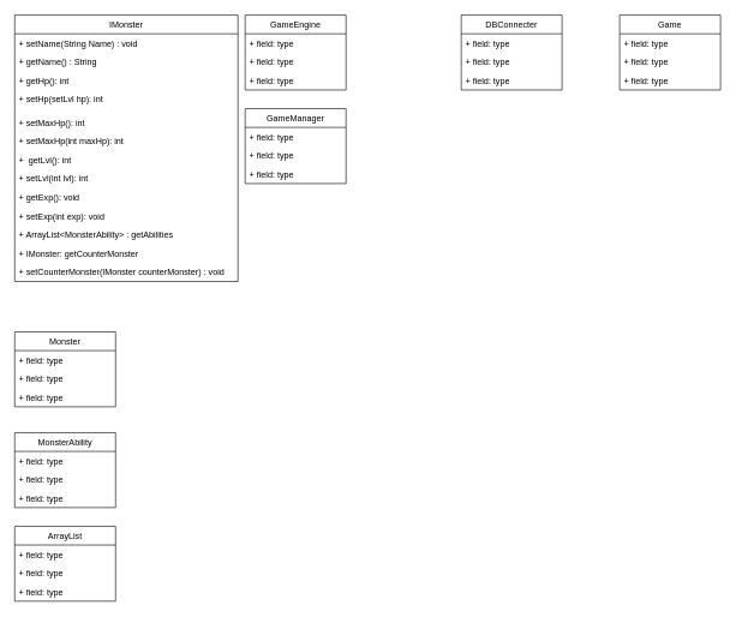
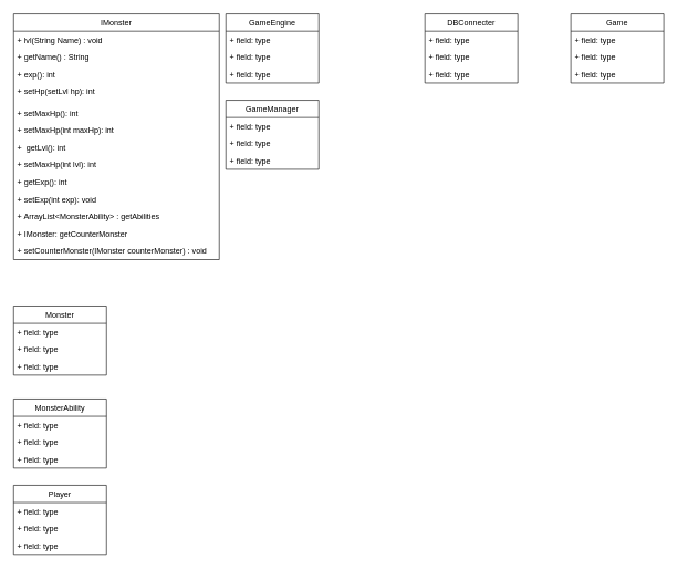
  <mxCell id="0" />
  <mxCell id="1" parent="0" />
  <mxCell id="2" value="Monster" style="swimlane;fontStyle=0;childLayout=stackLayout;horizontal=1;startSize=26;fillColor=none;horizontalStack=0;resizeParent=1;resizeParentMax=0;resizeLast=0;collapsible=1;marginBottom=0;" parent="1" vertex="1"><mxGeometry x="20" y="460" width="140" height="104" as="geometry" /></mxCell>
  <mxCell id="3" value="+ field: type" style="text;strokeColor=none;fillColor=none;align=left;verticalAlign=top;spacingLeft=4;spacingRight=4;overflow=hidden;rotatable=0;points=[[0,0.5],[1,0.5]];portConstraint=eastwest;" parent="2" vertex="1"><mxGeometry y="26" width="140" height="26" as="geometry" /></mxCell>
  <mxCell id="4" value="+ field: type" style="text;strokeColor=none;fillColor=none;align=left;verticalAlign=top;spacingLeft=4;spacingRight=4;overflow=hidden;rotatable=0;points=[[0,0.5],[1,0.5]];portConstraint=eastwest;" parent="2" vertex="1"><mxGeometry y="52" width="140" height="26" as="geometry" /></mxCell>
  <mxCell id="5" value="+ field: type" style="text;strokeColor=none;fillColor=none;align=left;verticalAlign=top;spacingLeft=4;spacingRight=4;overflow=hidden;rotatable=0;points=[[0,0.5],[1,0.5]];portConstraint=eastwest;" parent="2" vertex="1"><mxGeometry y="78" width="140" height="26" as="geometry" /></mxCell>
  <mxCell id="6" value="IMonster" style="swimlane;fontStyle=0;childLayout=stackLayout;horizontal=1;startSize=26;fillColor=none;horizontalStack=0;resizeParent=1;resizeParentMax=0;resizeLast=0;collapsible=1;marginBottom=0;" parent="1" vertex="1"><mxGeometry x="20" y="20" width="310" height="370" as="geometry" /></mxCell>
- <mxCell id="7" value="+ setName(String Name) : void" style="text;strokeColor=none;fillColor=none;align=left;verticalAlign=top;spacingLeft=4;spacingRight=4;overflow=hidden;rotatable=0;points=[[0,0.5],[1,0.5]];portConstraint=eastwest;" parent="6" vertex="1"><mxGeometry y="26" width="310" height="26" as="geometry" /></mxCell>
+ <mxCell id="7" value="+ lvl(String Name) : void" style="text;strokeColor=none;fillColor=none;align=left;verticalAlign=top;spacingLeft=4;spacingRight=4;overflow=hidden;rotatable=0;points=[[0,0.5],[1,0.5]];portConstraint=eastwest;" parent="6" vertex="1"><mxGeometry y="26" width="310" height="26" as="geometry" /></mxCell>
  <mxCell id="8" value="+ getName() : String" style="text;strokeColor=none;fillColor=none;align=left;verticalAlign=top;spacingLeft=4;spacingRight=4;overflow=hidden;rotatable=0;points=[[0,0.5],[1,0.5]];portConstraint=eastwest;" parent="6" vertex="1"><mxGeometry y="52" width="310" height="26" as="geometry" /></mxCell>
- <mxCell id="9" value="+ getHp(): int" style="text;strokeColor=none;fillColor=none;align=left;verticalAlign=top;spacingLeft=4;spacingRight=4;overflow=hidden;rotatable=0;points=[[0,0.5],[1,0.5]];portConstraint=eastwest;" parent="6" vertex="1"><mxGeometry y="78" width="310" height="26" as="geometry" /></mxCell>
+ <mxCell id="9" value="+ exp(): int" style="text;strokeColor=none;fillColor=none;align=left;verticalAlign=top;spacingLeft=4;spacingRight=4;overflow=hidden;rotatable=0;points=[[0,0.5],[1,0.5]];portConstraint=eastwest;" parent="6" vertex="1"><mxGeometry y="78" width="310" height="26" as="geometry" /></mxCell>
  <mxCell id="10" value="+ setHp(setLvl hp): int" style="text;strokeColor=none;fillColor=none;align=left;verticalAlign=top;spacingLeft=4;spacingRight=4;overflow=hidden;rotatable=0;points=[[0,0.5],[1,0.5]];portConstraint=eastwest;" parent="6" vertex="1"><mxGeometry y="104" width="310" height="32" as="geometry" /></mxCell>
  <mxCell id="11" value="+ setMaxHp(): int" style="text;strokeColor=none;fillColor=none;align=left;verticalAlign=top;spacingLeft=4;spacingRight=4;overflow=hidden;rotatable=0;points=[[0,0.5],[1,0.5]];portConstraint=eastwest;" parent="6" vertex="1"><mxGeometry y="136" width="310" height="26" as="geometry" /></mxCell>
  <mxCell id="12" value="+ setMaxHp(int maxHp): int " style="text;strokeColor=none;fillColor=none;align=left;verticalAlign=top;spacingLeft=4;spacingRight=4;overflow=hidden;rotatable=0;points=[[0,0.5],[1,0.5]];portConstraint=eastwest;" parent="6" vertex="1"><mxGeometry y="162" width="310" height="26" as="geometry" /></mxCell>
  <mxCell id="13" value="+  getLvl(): int" style="text;strokeColor=none;fillColor=none;align=left;verticalAlign=top;spacingLeft=4;spacingRight=4;overflow=hidden;rotatable=0;points=[[0,0.5],[1,0.5]];portConstraint=eastwest;" parent="6" vertex="1"><mxGeometry y="188" width="310" height="26" as="geometry" /></mxCell>
- <mxCell id="14" value="+ setLvl(int lvl): int" style="text;strokeColor=none;fillColor=none;align=left;verticalAlign=top;spacingLeft=4;spacingRight=4;overflow=hidden;rotatable=0;points=[[0,0.5],[1,0.5]];portConstraint=eastwest;" parent="6" vertex="1"><mxGeometry y="214" width="310" height="26" as="geometry" /></mxCell>
- <mxCell id="15" value="+ getExp(): void" style="text;strokeColor=none;fillColor=none;align=left;verticalAlign=top;spacingLeft=4;spacingRight=4;overflow=hidden;rotatable=0;points=[[0,0.5],[1,0.5]];portConstraint=eastwest;" parent="6" vertex="1"><mxGeometry y="240" width="310" height="26" as="geometry" /></mxCell>
+ <mxCell id="14" value="+ setMaxHp(int lvl): int" style="text;strokeColor=none;fillColor=none;align=left;verticalAlign=top;spacingLeft=4;spacingRight=4;overflow=hidden;rotatable=0;points=[[0,0.5],[1,0.5]];portConstraint=eastwest;" parent="6" vertex="1"><mxGeometry y="214" width="310" height="26" as="geometry" /></mxCell>
+ <mxCell id="15" value="+ getExp(): int" style="text;strokeColor=none;fillColor=none;align=left;verticalAlign=top;spacingLeft=4;spacingRight=4;overflow=hidden;rotatable=0;points=[[0,0.5],[1,0.5]];portConstraint=eastwest;" parent="6" vertex="1"><mxGeometry y="240" width="310" height="26" as="geometry" /></mxCell>
  <mxCell id="16" value="+ setExp(int exp): void" style="text;strokeColor=none;fillColor=none;align=left;verticalAlign=top;spacingLeft=4;spacingRight=4;overflow=hidden;rotatable=0;points=[[0,0.5],[1,0.5]];portConstraint=eastwest;" parent="6" vertex="1"><mxGeometry y="266" width="310" height="26" as="geometry" /></mxCell>
  <mxCell id="17" value="+ ArrayList&lt;MonsterAbility&gt; : getAbilities" style="text;strokeColor=none;fillColor=none;align=left;verticalAlign=top;spacingLeft=4;spacingRight=4;overflow=hidden;rotatable=0;points=[[0,0.5],[1,0.5]];portConstraint=eastwest;" parent="6" vertex="1"><mxGeometry y="292" width="310" height="26" as="geometry" /></mxCell>
  <mxCell id="18" value="+ IMonster: getCounterMonster" style="text;strokeColor=none;fillColor=none;align=left;verticalAlign=top;spacingLeft=4;spacingRight=4;overflow=hidden;rotatable=0;points=[[0,0.5],[1,0.5]];portConstraint=eastwest;" parent="6" vertex="1"><mxGeometry y="318" width="310" height="26" as="geometry" /></mxCell>
  <mxCell id="19" value="+ setCounterMonster(IMonster counterMonster) : void" style="text;strokeColor=none;fillColor=none;align=left;verticalAlign=top;spacingLeft=4;spacingRight=4;overflow=hidden;rotatable=0;points=[[0,0.5],[1,0.5]];portConstraint=eastwest;" parent="6" vertex="1"><mxGeometry y="344" width="310" height="26" as="geometry" /></mxCell>
  <mxCell id="20" value="MonsterAbility" style="swimlane;fontStyle=0;childLayout=stackLayout;horizontal=1;startSize=26;fillColor=none;horizontalStack=0;resizeParent=1;resizeParentMax=0;resizeLast=0;collapsible=1;marginBottom=0;" parent="1" vertex="1"><mxGeometry x="20" y="600" width="140" height="104" as="geometry" /></mxCell>
  <mxCell id="21" value="+ field: type" style="text;strokeColor=none;fillColor=none;align=left;verticalAlign=top;spacingLeft=4;spacingRight=4;overflow=hidden;rotatable=0;points=[[0,0.5],[1,0.5]];portConstraint=eastwest;" parent="20" vertex="1"><mxGeometry y="26" width="140" height="26" as="geometry" /></mxCell>
  <mxCell id="22" value="+ field: type" style="text;strokeColor=none;fillColor=none;align=left;verticalAlign=top;spacingLeft=4;spacingRight=4;overflow=hidden;rotatable=0;points=[[0,0.5],[1,0.5]];portConstraint=eastwest;" parent="20" vertex="1"><mxGeometry y="52" width="140" height="26" as="geometry" /></mxCell>
  <mxCell id="23" value="+ field: type" style="text;strokeColor=none;fillColor=none;align=left;verticalAlign=top;spacingLeft=4;spacingRight=4;overflow=hidden;rotatable=0;points=[[0,0.5],[1,0.5]];portConstraint=eastwest;" parent="20" vertex="1"><mxGeometry y="78" width="140" height="26" as="geometry" /></mxCell>
- <mxCell id="24" value="ArrayList" style="swimlane;fontStyle=0;childLayout=stackLayout;horizontal=1;startSize=26;fillColor=none;horizontalStack=0;resizeParent=1;resizeParentMax=0;resizeLast=0;collapsible=1;marginBottom=0;" parent="1" vertex="1"><mxGeometry x="20" y="730" width="140" height="104" as="geometry" /></mxCell>
+ <mxCell id="24" value="Player" style="swimlane;fontStyle=0;childLayout=stackLayout;horizontal=1;startSize=26;fillColor=none;horizontalStack=0;resizeParent=1;resizeParentMax=0;resizeLast=0;collapsible=1;marginBottom=0;" parent="1" vertex="1"><mxGeometry x="20" y="730" width="140" height="104" as="geometry" /></mxCell>
  <mxCell id="25" value="+ field: type" style="text;strokeColor=none;fillColor=none;align=left;verticalAlign=top;spacingLeft=4;spacingRight=4;overflow=hidden;rotatable=0;points=[[0,0.5],[1,0.5]];portConstraint=eastwest;" parent="24" vertex="1"><mxGeometry y="26" width="140" height="26" as="geometry" /></mxCell>
  <mxCell id="26" value="+ field: type" style="text;strokeColor=none;fillColor=none;align=left;verticalAlign=top;spacingLeft=4;spacingRight=4;overflow=hidden;rotatable=0;points=[[0,0.5],[1,0.5]];portConstraint=eastwest;" parent="24" vertex="1"><mxGeometry y="52" width="140" height="26" as="geometry" /></mxCell>
  <mxCell id="27" value="+ field: type" style="text;strokeColor=none;fillColor=none;align=left;verticalAlign=top;spacingLeft=4;spacingRight=4;overflow=hidden;rotatable=0;points=[[0,0.5],[1,0.5]];portConstraint=eastwest;" parent="24" vertex="1"><mxGeometry y="78" width="140" height="26" as="geometry" /></mxCell>
  <mxCell id="28" value="GameEngine" style="swimlane;fontStyle=0;childLayout=stackLayout;horizontal=1;startSize=26;fillColor=none;horizontalStack=0;resizeParent=1;resizeParentMax=0;resizeLast=0;collapsible=1;marginBottom=0;" parent="1" vertex="1"><mxGeometry x="340" y="20" width="140" height="104" as="geometry" /></mxCell>
  <mxCell id="29" value="+ field: type" style="text;strokeColor=none;fillColor=none;align=left;verticalAlign=top;spacingLeft=4;spacingRight=4;overflow=hidden;rotatable=0;points=[[0,0.5],[1,0.5]];portConstraint=eastwest;" parent="28" vertex="1"><mxGeometry y="26" width="140" height="26" as="geometry" /></mxCell>
  <mxCell id="30" value="+ field: type" style="text;strokeColor=none;fillColor=none;align=left;verticalAlign=top;spacingLeft=4;spacingRight=4;overflow=hidden;rotatable=0;points=[[0,0.5],[1,0.5]];portConstraint=eastwest;" parent="28" vertex="1"><mxGeometry y="52" width="140" height="26" as="geometry" /></mxCell>
  <mxCell id="31" value="+ field: type" style="text;strokeColor=none;fillColor=none;align=left;verticalAlign=top;spacingLeft=4;spacingRight=4;overflow=hidden;rotatable=0;points=[[0,0.5],[1,0.5]];portConstraint=eastwest;" parent="28" vertex="1"><mxGeometry y="78" width="140" height="26" as="geometry" /></mxCell>
  <mxCell id="32" value="GameManager" style="swimlane;fontStyle=0;childLayout=stackLayout;horizontal=1;startSize=26;fillColor=none;horizontalStack=0;resizeParent=1;resizeParentMax=0;resizeLast=0;collapsible=1;marginBottom=0;" parent="1" vertex="1"><mxGeometry x="340" y="150" width="140" height="104" as="geometry" /></mxCell>
  <mxCell id="33" value="+ field: type" style="text;strokeColor=none;fillColor=none;align=left;verticalAlign=top;spacingLeft=4;spacingRight=4;overflow=hidden;rotatable=0;points=[[0,0.5],[1,0.5]];portConstraint=eastwest;" parent="32" vertex="1"><mxGeometry y="26" width="140" height="26" as="geometry" /></mxCell>
  <mxCell id="34" value="+ field: type" style="text;strokeColor=none;fillColor=none;align=left;verticalAlign=top;spacingLeft=4;spacingRight=4;overflow=hidden;rotatable=0;points=[[0,0.5],[1,0.5]];portConstraint=eastwest;" parent="32" vertex="1"><mxGeometry y="52" width="140" height="26" as="geometry" /></mxCell>
  <mxCell id="35" value="+ field: type" style="text;strokeColor=none;fillColor=none;align=left;verticalAlign=top;spacingLeft=4;spacingRight=4;overflow=hidden;rotatable=0;points=[[0,0.5],[1,0.5]];portConstraint=eastwest;" parent="32" vertex="1"><mxGeometry y="78" width="140" height="26" as="geometry" /></mxCell>
  <mxCell id="36" value="DBConnecter" style="swimlane;fontStyle=0;childLayout=stackLayout;horizontal=1;startSize=26;fillColor=none;horizontalStack=0;resizeParent=1;resizeParentMax=0;resizeLast=0;collapsible=1;marginBottom=0;" parent="1" vertex="1"><mxGeometry x="640" y="20" width="140" height="104" as="geometry" /></mxCell>
  <mxCell id="37" value="+ field: type" style="text;strokeColor=none;fillColor=none;align=left;verticalAlign=top;spacingLeft=4;spacingRight=4;overflow=hidden;rotatable=0;points=[[0,0.5],[1,0.5]];portConstraint=eastwest;" parent="36" vertex="1"><mxGeometry y="26" width="140" height="26" as="geometry" /></mxCell>
  <mxCell id="38" value="+ field: type" style="text;strokeColor=none;fillColor=none;align=left;verticalAlign=top;spacingLeft=4;spacingRight=4;overflow=hidden;rotatable=0;points=[[0,0.5],[1,0.5]];portConstraint=eastwest;" parent="36" vertex="1"><mxGeometry y="52" width="140" height="26" as="geometry" /></mxCell>
  <mxCell id="39" value="+ field: type" style="text;strokeColor=none;fillColor=none;align=left;verticalAlign=top;spacingLeft=4;spacingRight=4;overflow=hidden;rotatable=0;points=[[0,0.5],[1,0.5]];portConstraint=eastwest;" parent="36" vertex="1"><mxGeometry y="78" width="140" height="26" as="geometry" /></mxCell>
  <mxCell id="40" value="Game" style="swimlane;fontStyle=0;childLayout=stackLayout;horizontal=1;startSize=26;fillColor=none;horizontalStack=0;resizeParent=1;resizeParentMax=0;resizeLast=0;collapsible=1;marginBottom=0;" parent="1" vertex="1"><mxGeometry x="860" y="20" width="140" height="104" as="geometry" /></mxCell>
  <mxCell id="41" value="+ field: type" style="text;strokeColor=none;fillColor=none;align=left;verticalAlign=top;spacingLeft=4;spacingRight=4;overflow=hidden;rotatable=0;points=[[0,0.5],[1,0.5]];portConstraint=eastwest;" parent="40" vertex="1"><mxGeometry y="26" width="140" height="26" as="geometry" /></mxCell>
  <mxCell id="42" value="+ field: type" style="text;strokeColor=none;fillColor=none;align=left;verticalAlign=top;spacingLeft=4;spacingRight=4;overflow=hidden;rotatable=0;points=[[0,0.5],[1,0.5]];portConstraint=eastwest;" parent="40" vertex="1"><mxGeometry y="52" width="140" height="26" as="geometry" /></mxCell>
  <mxCell id="43" value="+ field: type" style="text;strokeColor=none;fillColor=none;align=left;verticalAlign=top;spacingLeft=4;spacingRight=4;overflow=hidden;rotatable=0;points=[[0,0.5],[1,0.5]];portConstraint=eastwest;" parent="40" vertex="1"><mxGeometry y="78" width="140" height="26" as="geometry" /></mxCell>
